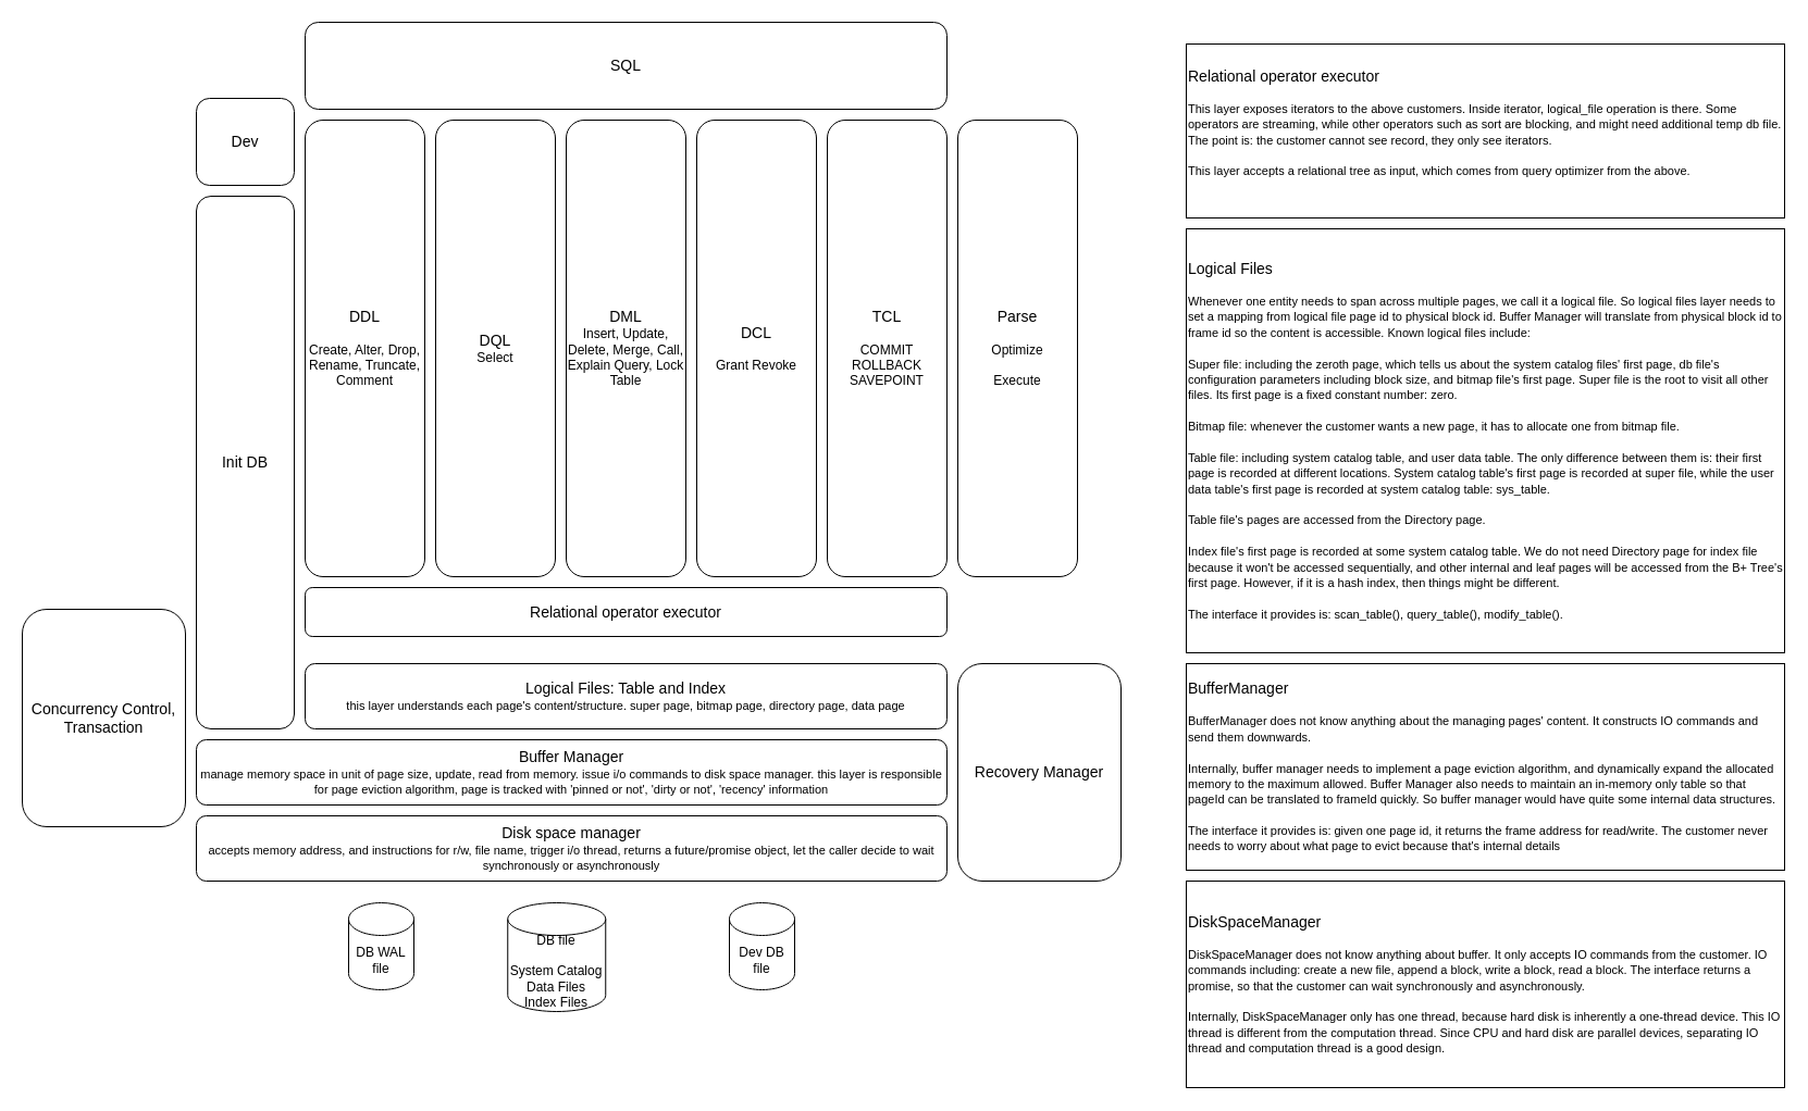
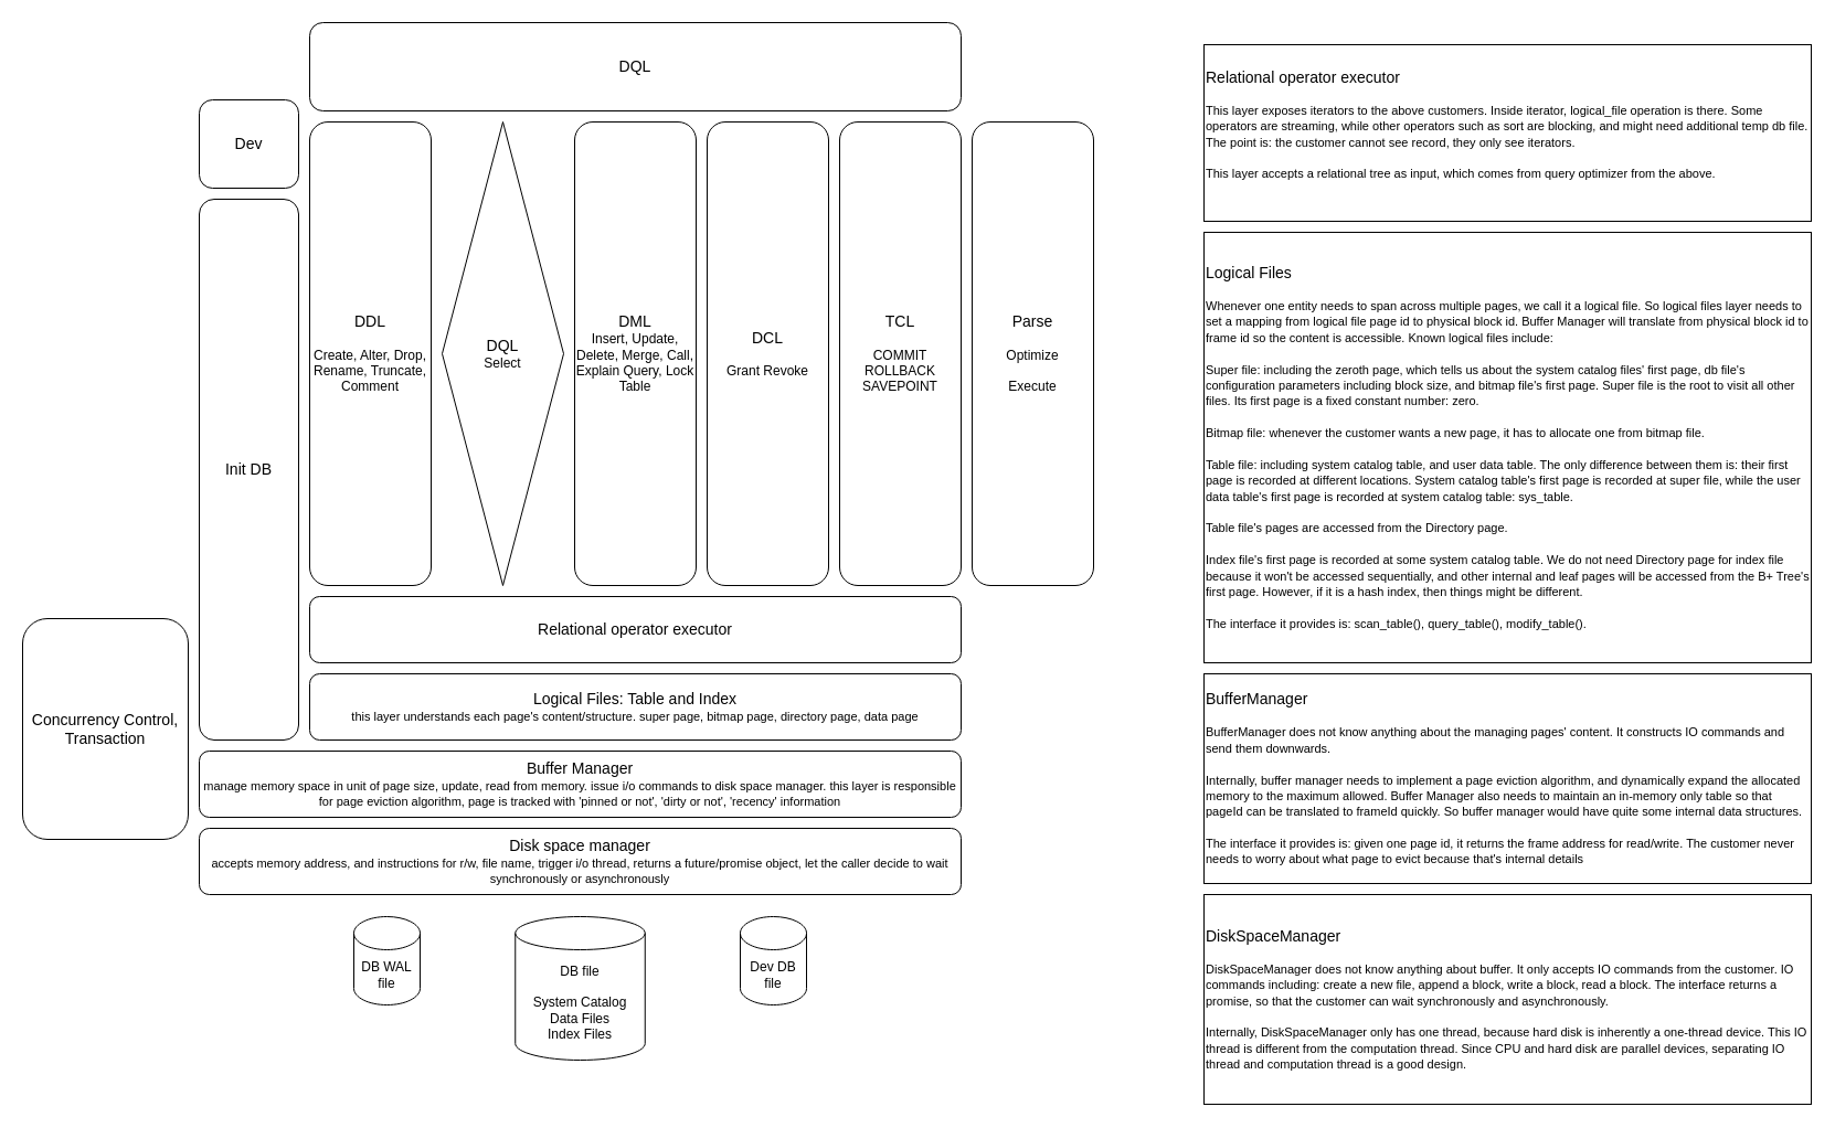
  <mxCell id="0" />
  <mxCell id="1" parent="0" />
- <mxCell id="2" value="DB file&lt;br&gt;&lt;br&gt;System Catalog&lt;br&gt;Data Files&lt;br&gt;Index Files" style="shape=cylinder3;whiteSpace=wrap;html=1;boundedLbl=1;backgroundOutline=1;size=15;" parent="1" vertex="1"><mxGeometry x="466.25" y="830" width="90" height="100" as="geometry" /></mxCell>
+ <mxCell id="2" value="DB file&lt;br&gt;&lt;br&gt;System Catalog&lt;br&gt;Data Files&lt;br&gt;Index Files" style="shape=cylinder3;whiteSpace=wrap;html=1;boundedLbl=1;backgroundOutline=1;size=15;" parent="1" vertex="1"><mxGeometry x="466.25" y="830" width="117.5" height="130" as="geometry" /></mxCell>
  <mxCell id="3" value="&lt;font&gt;&lt;span style=&quot;font-size: 14px&quot;&gt;Disk space manager&lt;/span&gt;&lt;br&gt;&lt;font style=&quot;font-size: 11px&quot;&gt;accepts memory address, and instructions for r/w, file name, trigger i/o thread, returns a future/promise object, let the caller decide to wait synchronously or asynchronously&lt;/font&gt;&lt;br&gt;&lt;/font&gt;" style="rounded=1;whiteSpace=wrap;html=1;" parent="1" vertex="1"><mxGeometry x="180" y="750" width="690" height="60" as="geometry" /></mxCell>
  <mxCell id="4" value="&lt;font&gt;&lt;font style=&quot;font-size: 14px&quot;&gt;Buffer Manager&lt;br&gt;&lt;/font&gt;&lt;font style=&quot;font-size: 11px&quot;&gt;manage memory space in unit of page size, update, read from memory. issue i/o commands to disk space manager. this layer is responsible for page eviction algorithm, page is tracked with 'pinned or not', 'dirty or not', 'recency' information&lt;/font&gt;&lt;br&gt;&lt;/font&gt;" style="rounded=1;whiteSpace=wrap;html=1;" parent="1" vertex="1"><mxGeometry x="180" y="680" width="690" height="60" as="geometry" /></mxCell>
  <mxCell id="5" value="&lt;font&gt;&lt;font style=&quot;font-size: 14px&quot;&gt;Logical Files: Table and Index&lt;br&gt;&lt;/font&gt;&lt;span style=&quot;font-size: 11px&quot;&gt;this layer understands each page's content/structure. super page, bitmap page, directory page, data page&lt;/span&gt;&lt;br&gt;&lt;/font&gt;" style="rounded=1;whiteSpace=wrap;html=1;" parent="1" vertex="1"><mxGeometry x="280" y="610" width="590" height="60" as="geometry" /></mxCell>
  <mxCell id="6" value="Dev DB file" style="shape=cylinder3;whiteSpace=wrap;html=1;boundedLbl=1;backgroundOutline=1;size=15;" parent="1" vertex="1"><mxGeometry x="670" y="830" width="60" height="80" as="geometry" /></mxCell>
  <mxCell id="7" value="DB WAL file" style="shape=cylinder3;whiteSpace=wrap;html=1;boundedLbl=1;backgroundOutline=1;size=15;" parent="1" vertex="1"><mxGeometry x="320" y="830" width="60" height="80" as="geometry" /></mxCell>
  <mxCell id="8" value="&lt;font&gt;&lt;span style=&quot;font-size: 14px&quot;&gt;Init DB&lt;/span&gt;&lt;br&gt;&lt;/font&gt;" style="rounded=1;whiteSpace=wrap;html=1;" parent="1" vertex="1"><mxGeometry x="180" y="180" width="90" height="490" as="geometry" /></mxCell>
  <mxCell id="9" value="&lt;font&gt;&lt;span style=&quot;font-size: 14px&quot;&gt;DDL&lt;br&gt;&lt;/span&gt;&lt;br&gt;Create, Alter, Drop, Rename, Truncate, Comment&lt;br&gt;&lt;/font&gt;" style="rounded=1;whiteSpace=wrap;html=1;" parent="1" vertex="1"><mxGeometry x="280" y="110" width="110" height="420" as="geometry" /></mxCell>
- <mxCell id="10" value="&lt;font&gt;&lt;span style=&quot;font-size: 14px&quot;&gt;DQL&lt;br&gt;&lt;/span&gt;Select&lt;br&gt;&lt;/font&gt;" style="rounded=1;whiteSpace=wrap;html=1;" parent="1" vertex="1"><mxGeometry x="400" y="110" width="110" height="420" as="geometry" /></mxCell>
+ <mxCell id="10" value="&lt;font&gt;&lt;span style=&quot;font-size: 14px&quot;&gt;DQL&lt;br&gt;&lt;/span&gt;Select&lt;br&gt;&lt;/font&gt;" style="rhombus;whiteSpace=wrap;html=1;" parent="1" vertex="1"><mxGeometry x="400" y="110" width="110" height="420" as="geometry" /></mxCell>
  <mxCell id="11" value="&lt;font&gt;&lt;span style=&quot;font-size: 14px&quot;&gt;DML&lt;br&gt;&lt;/span&gt;Insert, Update, Delete, Merge, Call, Explain Query, Lock Table&lt;br&gt;&lt;/font&gt;" style="rounded=1;whiteSpace=wrap;html=1;" parent="1" vertex="1"><mxGeometry x="520" y="110" width="110" height="420" as="geometry" /></mxCell>
  <mxCell id="12" value="&lt;font&gt;&lt;span style=&quot;font-size: 14px&quot;&gt;DCL&lt;br&gt;&lt;/span&gt;&lt;br&gt;Grant Revoke&lt;br&gt;&lt;/font&gt;" style="rounded=1;whiteSpace=wrap;html=1;" parent="1" vertex="1"><mxGeometry x="640" y="110" width="110" height="420" as="geometry" /></mxCell>
  <mxCell id="13" value="&lt;font&gt;&lt;span style=&quot;font-size: 14px&quot;&gt;TCL&lt;br&gt;&lt;/span&gt;&lt;br&gt;COMMIT ROLLBACK SAVEPOINT&lt;br&gt;&lt;/font&gt;" style="rounded=1;whiteSpace=wrap;html=1;" parent="1" vertex="1"><mxGeometry x="760" y="110" width="110" height="420" as="geometry" /></mxCell>
- <mxCell id="14" value="&lt;font&gt;&lt;span style=&quot;font-size: 14px&quot;&gt;SQL&lt;/span&gt;&lt;br&gt;&lt;/font&gt;" style="rounded=1;whiteSpace=wrap;html=1;" parent="1" vertex="1"><mxGeometry x="280" y="20" width="590" height="80" as="geometry" /></mxCell>
+ <mxCell id="14" value="&lt;font&gt;&lt;span style=&quot;font-size: 14px&quot;&gt;DQL&lt;/span&gt;&lt;br&gt;&lt;/font&gt;" style="rounded=1;whiteSpace=wrap;html=1;" parent="1" vertex="1"><mxGeometry x="280" y="20" width="590" height="80" as="geometry" /></mxCell>
  <mxCell id="15" value="&lt;font&gt;&lt;span style=&quot;font-size: 14px&quot;&gt;Dev&lt;/span&gt;&lt;br&gt;&lt;/font&gt;" style="rounded=1;whiteSpace=wrap;html=1;" parent="1" vertex="1"><mxGeometry x="180" y="90" width="90" height="80" as="geometry" /></mxCell>
- <mxCell id="16" value="&lt;font&gt;&lt;font style=&quot;font-size: 14px&quot;&gt;Recovery Manager&lt;/font&gt;&lt;br&gt;&lt;/font&gt;" style="rounded=1;whiteSpace=wrap;html=1;" parent="1" vertex="1"><mxGeometry x="880" y="610" width="150" height="200" as="geometry" /></mxCell>
  <mxCell id="17" value="&lt;font&gt;&lt;font style=&quot;font-size: 14px&quot;&gt;Concurrency Control, Transaction&lt;/font&gt;&lt;br&gt;&lt;/font&gt;" style="rounded=1;whiteSpace=wrap;html=1;" parent="1" vertex="1"><mxGeometry x="20" y="560" width="150" height="200" as="geometry" /></mxCell>
  <mxCell id="18" value="&lt;font&gt;&lt;span style=&quot;font-size: 14px&quot;&gt;Parse&lt;br&gt;&lt;/span&gt;&lt;br&gt;Optimize&lt;br&gt;&lt;br&gt;Execute&lt;br&gt;&lt;/font&gt;" style="rounded=1;whiteSpace=wrap;html=1;" parent="1" vertex="1"><mxGeometry x="880" y="110" width="110" height="420" as="geometry" /></mxCell>
  <mxCell id="19" value="&lt;font&gt;&lt;font style=&quot;font-size: 14px&quot;&gt;DiskSpaceManager&lt;/font&gt;&lt;br&gt;&lt;br&gt;&lt;font style=&quot;font-size: 11px&quot;&gt;DiskSpaceManager does not know anything about buffer. It only accepts IO commands from the customer. IO commands including: create a new file, append a block, write a block, read a block. The interface returns a promise, so that the customer can wait synchronously and asynchronously.&amp;nbsp;&lt;br&gt;&lt;/font&gt;&lt;br&gt;&lt;font style=&quot;font-size: 11px&quot;&gt;Internally, DiskSpaceManager only has one thread, because hard disk is inherently a one-thread device. This IO thread is different from the computation thread. Since CPU and hard disk are parallel devices, separating IO thread and computation thread is a good design.&lt;/font&gt;&lt;br&gt;&lt;/font&gt;" style="rounded=0;whiteSpace=wrap;html=1;align=left;" parent="1" vertex="1"><mxGeometry x="1090" y="810" width="550" height="190" as="geometry" /></mxCell>
  <mxCell id="20" value="&lt;font&gt;&lt;span style=&quot;font-size: 14px&quot;&gt;BufferManager&lt;br&gt;&lt;/span&gt;&lt;br&gt;&lt;font style=&quot;font-size: 11px&quot;&gt;BufferManager does not know anything about the managing pages' content. It constructs IO commands and send them downwards.&lt;br&gt;&lt;br&gt;Internally, buffer manager needs to implement a page eviction algorithm, and dynamically expand the allocated memory to the maximum allowed. Buffer Manager also needs to maintain an in-memory only table so that pageId can be translated to frameId quickly. So buffer manager would have quite some internal data structures.&lt;br&gt;&lt;br&gt;The interface it provides is: given one page id, it returns the frame address for read/write. The customer never needs to worry about what page to evict because that's internal details&lt;/font&gt;&lt;br&gt;&lt;/font&gt;" style="rounded=0;whiteSpace=wrap;html=1;align=left;" parent="1" vertex="1"><mxGeometry x="1090" y="610" width="550" height="190" as="geometry" /></mxCell>
  <mxCell id="21" value="&lt;font&gt;&lt;span style=&quot;font-size: 14px&quot;&gt;Logical Files&lt;br&gt;&lt;/span&gt;&lt;br&gt;&lt;font style=&quot;font-size: 11px&quot;&gt;Whenever one entity needs to span across multiple pages, we call it a logical file. So logical files layer needs to&amp;nbsp; set a mapping from logical file page id to physical block id. Buffer Manager will translate from physical block id to frame id so the content is accessible. Known logical files include:&lt;br&gt;&lt;br&gt;Super file: including the zeroth page, which tells us about the system catalog files' first page, db file's configuration parameters including block size, and bitmap file's first page. Super file is the root to visit all other files. Its first page is a fixed constant number: zero.&lt;br&gt;&lt;br&gt;Bitmap file: whenever the customer wants a new page, it has to allocate one from bitmap file.&lt;br&gt;&lt;br&gt;Table file: including system catalog table, and user data table. The only difference between them is: their first page is recorded at different locations. System catalog table's first page is recorded at super file, while the user data table's first page is recorded at system catalog table: sys_table.&amp;nbsp;&lt;br&gt;&lt;br&gt;Table file's pages are accessed from the Directory page.&lt;br&gt;&lt;br&gt;Index file's first page is recorded at some system catalog table. We do not need Directory page for index file because it won't be accessed sequentially, and other internal and leaf pages will be accessed from the B+ Tree's first page. However, if it is a hash index, then things might be different.&lt;br&gt;&lt;br&gt;The interface it provides is: scan_table(), query_table(), modify_table().&lt;/font&gt;&lt;br&gt;&lt;/font&gt;" style="rounded=0;whiteSpace=wrap;html=1;align=left;" vertex="1" parent="1"><mxGeometry x="1090" y="210" width="550" height="390" as="geometry" /></mxCell>
- <mxCell id="22" value="&lt;font&gt;&lt;span style=&quot;font-size: 14px&quot;&gt;Relational operator executor&lt;/span&gt;&lt;br&gt;&lt;/font&gt;" style="rounded=1;whiteSpace=wrap;html=1;" vertex="1" parent="1"><mxGeometry x="280" y="540" width="590" height="45" as="geometry" /></mxCell>
+ <mxCell id="22" value="&lt;font&gt;&lt;span style=&quot;font-size: 14px&quot;&gt;Relational operator executor&lt;/span&gt;&lt;br&gt;&lt;/font&gt;" style="rounded=1;whiteSpace=wrap;html=1;" vertex="1" parent="1"><mxGeometry x="280" y="540" width="590" height="60" as="geometry" /></mxCell>
  <mxCell id="23" value="&lt;font&gt;&lt;font style=&quot;font-size: 14px&quot;&gt;Relational operator executor&lt;br&gt;&lt;/font&gt;&lt;br&gt;&lt;font style=&quot;font-size: 11px&quot;&gt;This layer exposes iterators to the above customers. Inside iterator, logical_file operation is there. Some operators are streaming, while other operators such as sort are blocking, and might need additional temp db file. The point is: the customer cannot see record, they only see iterators.&lt;br&gt;&lt;br&gt;This layer accepts a relational tree as input, which comes from query optimizer from the above.&lt;/font&gt;&lt;br&gt;&lt;br&gt;&lt;/font&gt;" style="rounded=0;whiteSpace=wrap;html=1;align=left;" vertex="1" parent="1"><mxGeometry x="1090" y="40" width="550" height="160" as="geometry" /></mxCell>
